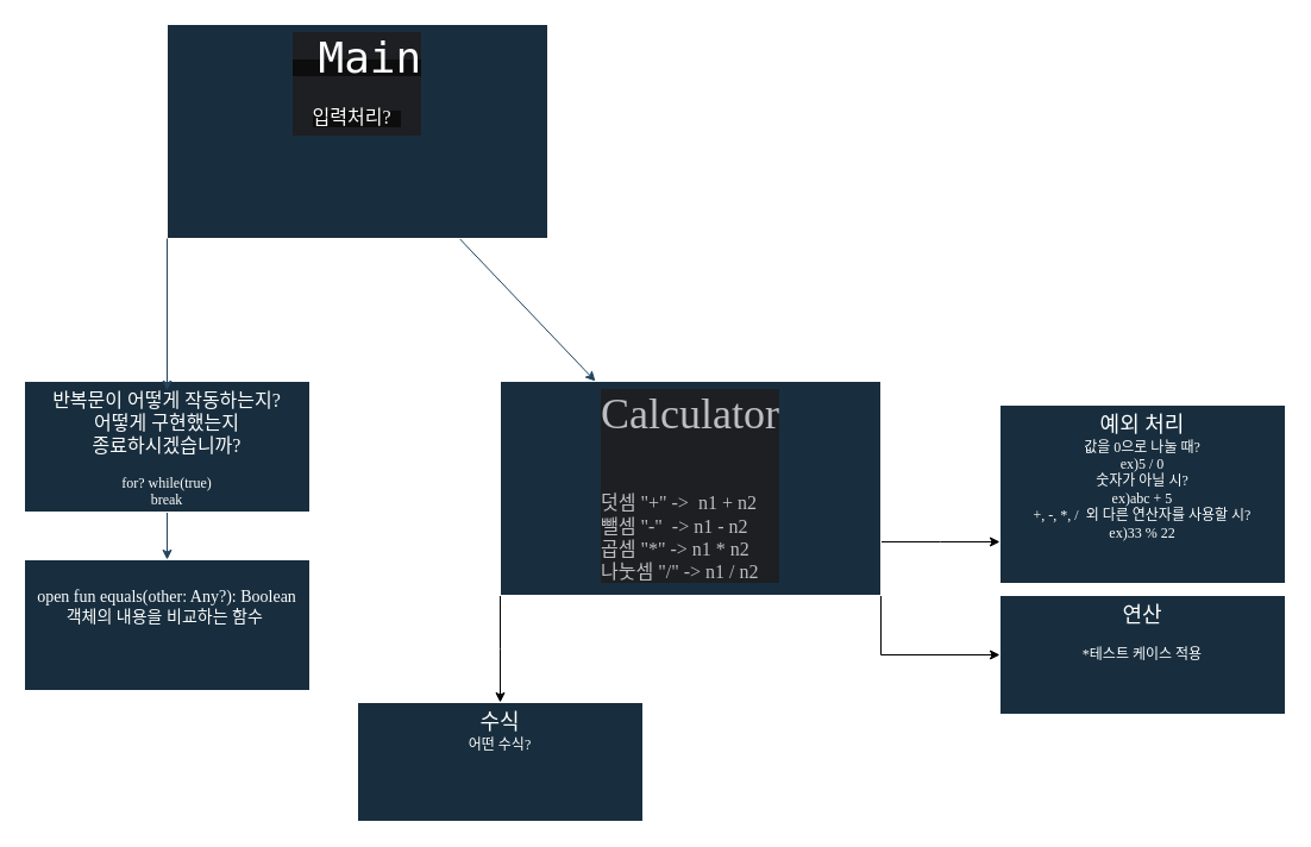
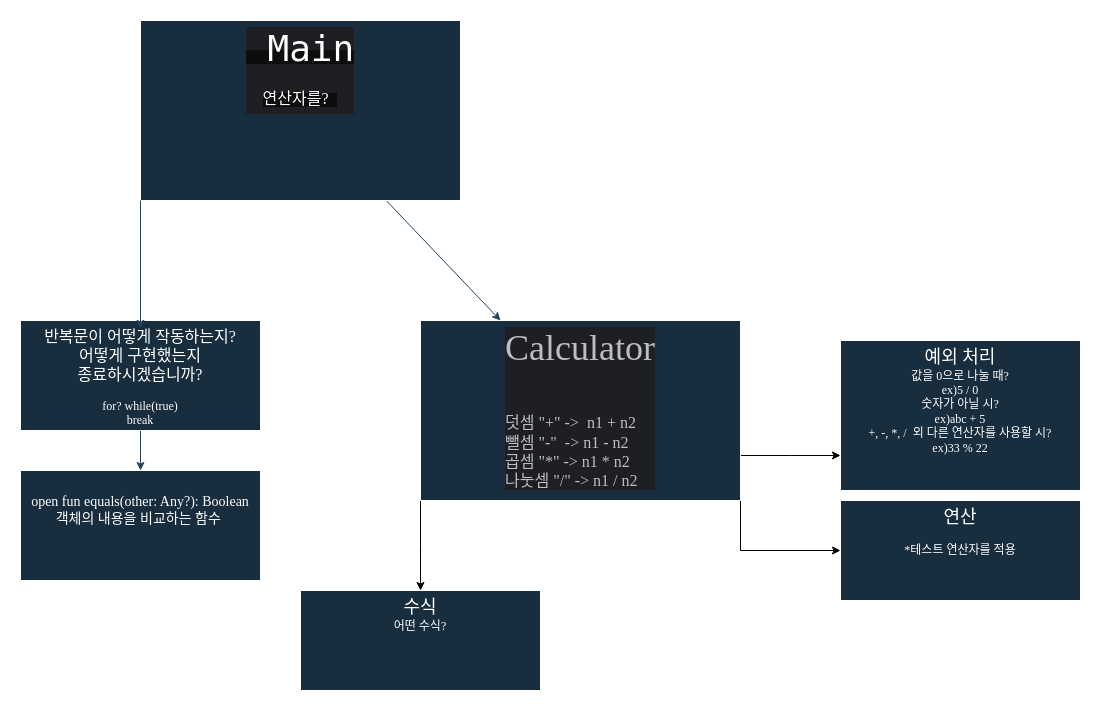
  <mxCell id="0" />
  <mxCell id="1" parent="0" />
  <mxCell id="2" style="edgeStyle=none;rounded=0;orthogonalLoop=1;jettySize=auto;html=1;entryX=0.25;entryY=0;entryDx=0;entryDy=0;strokeColor=#23445D;" parent="1" source="3" target="7" edge="1"><mxGeometry relative="1" as="geometry" /></mxCell>
- <mxCell id="3" value="&lt;div style=&quot;background-color:#1e1f22;color:#bcbec4&quot;&gt;&lt;div style=&quot;&quot;&gt;&lt;span style=&quot;color: rgb(255, 255, 255); text-align: left; white-space: pre; background-color: rgb(13, 13, 13);&quot;&gt;&lt;font style=&quot;font-size: 36px;&quot;&gt;&lt;font face=&quot;Söhne Mono, Monaco, Andale Mono, Ubuntu Mono, monospace&quot;&gt; Main&lt;/font&gt;&lt;/font&gt;&lt;/span&gt;&lt;/div&gt;&lt;div style=&quot;&quot;&gt;&lt;span style=&quot;color: rgb(255, 255, 255); text-align: left; white-space: pre; background-color: rgb(13, 13, 13);&quot;&gt;&lt;font style=&quot;&quot;&gt;&lt;font style=&quot;&quot; face=&quot;Comic Sans MS&quot;&gt;&lt;font size=&quot;3&quot;&gt;입력처리?&lt;/font&gt;&lt;span style=&quot;font-size: 36px;&quot;&gt; &lt;/span&gt;&lt;/font&gt;&lt;/font&gt;&lt;/span&gt;&lt;br&gt;&lt;/div&gt;&lt;/div&gt;" style="whiteSpace=wrap;html=1;fillColor=#182E3E;strokeColor=#FFFFFF;align=center;labelBackgroundColor=none;fontColor=#FFFFFF;fontFamily=Comic Sans MS;verticalAlign=top;strokeWidth=1;" parent="1" vertex="1"><mxGeometry x="140" y="20" width="320" height="180" as="geometry" /></mxCell>
+ <mxCell id="3" value="&lt;div style=&quot;background-color:#1e1f22;color:#bcbec4&quot;&gt;&lt;div style=&quot;&quot;&gt;&lt;span style=&quot;color: rgb(255, 255, 255); text-align: left; white-space: pre; background-color: rgb(13, 13, 13);&quot;&gt;&lt;font style=&quot;font-size: 36px;&quot;&gt;&lt;font face=&quot;Söhne Mono, Monaco, Andale Mono, Ubuntu Mono, monospace&quot;&gt; Main&lt;/font&gt;&lt;/font&gt;&lt;/span&gt;&lt;/div&gt;&lt;div style=&quot;&quot;&gt;&lt;span style=&quot;color: rgb(255, 255, 255); text-align: left; white-space: pre; background-color: rgb(13, 13, 13);&quot;&gt;&lt;font style=&quot;&quot;&gt;&lt;font style=&quot;&quot; face=&quot;Comic Sans MS&quot;&gt;&lt;font size=&quot;3&quot;&gt;연산자를?&lt;/font&gt;&lt;span style=&quot;font-size: 36px;&quot;&gt; &lt;/span&gt;&lt;/font&gt;&lt;/font&gt;&lt;/span&gt;&lt;br&gt;&lt;/div&gt;&lt;/div&gt;" style="whiteSpace=wrap;html=1;fillColor=#182E3E;strokeColor=#FFFFFF;align=center;labelBackgroundColor=none;fontColor=#FFFFFF;fontFamily=Comic Sans MS;verticalAlign=top;strokeWidth=1;" parent="1" vertex="1"><mxGeometry x="140" y="20" width="320" height="180" as="geometry" /></mxCell>
  <mxCell id="4" style="edgeStyle=orthogonalEdgeStyle;rounded=0;orthogonalLoop=1;jettySize=auto;html=1;exitX=0;exitY=1;exitDx=0;exitDy=0;" parent="1" source="7" edge="1"><mxGeometry relative="1" as="geometry"><mxPoint x="420" y="590" as="targetPoint" /></mxGeometry></mxCell>
  <mxCell id="5" style="edgeStyle=orthogonalEdgeStyle;rounded=0;orthogonalLoop=1;jettySize=auto;html=1;exitX=1;exitY=0.75;exitDx=0;exitDy=0;" parent="1" source="7" edge="1"><mxGeometry relative="1" as="geometry"><mxPoint x="840" y="455" as="targetPoint" /></mxGeometry></mxCell>
  <mxCell id="6" style="edgeStyle=orthogonalEdgeStyle;rounded=0;orthogonalLoop=1;jettySize=auto;html=1;exitX=1;exitY=1;exitDx=0;exitDy=0;" parent="1" source="7" target="15" edge="1"><mxGeometry relative="1" as="geometry" /></mxCell>
  <mxCell id="7" value="&lt;div style=&quot;background-color:#1e1f22;color:#bcbec4&quot;&gt;&lt;div style=&quot;&quot;&gt;&lt;font style=&quot;font-size: 36px;&quot;&gt;Calculator&lt;/font&gt;&lt;/div&gt;&lt;div style=&quot;&quot;&gt;&lt;font style=&quot;font-size: 36px;&quot;&gt;&lt;br&gt;&lt;/font&gt;&lt;/div&gt;&lt;div style=&quot;text-align: left;&quot;&gt;&lt;font size=&quot;3&quot;&gt;덧셈 &quot;+&quot; -&amp;gt;&amp;nbsp; n1 + n2&lt;/font&gt;&lt;/div&gt;&lt;div style=&quot;text-align: left;&quot;&gt;&lt;font size=&quot;3&quot;&gt;뺄셈 &quot;-&quot;&amp;nbsp; -&amp;gt; n1 - n2&lt;/font&gt;&lt;/div&gt;&lt;div style=&quot;text-align: left;&quot;&gt;&lt;font size=&quot;3&quot;&gt;곱셈 &quot;*&quot; -&amp;gt; n1 * n2&lt;/font&gt;&lt;/div&gt;&lt;div style=&quot;text-align: left;&quot;&gt;&lt;font size=&quot;3&quot;&gt;나눗셈 &quot;/&quot; -&amp;gt; n1 / n2&lt;/font&gt;&lt;/div&gt;&lt;/div&gt;" style="whiteSpace=wrap;html=1;fillColor=#182E3E;strokeColor=#FFFFFF;align=center;labelBackgroundColor=none;fontColor=#FFFFFF;fontFamily=Comic Sans MS;verticalAlign=top;strokeWidth=1;" parent="1" vertex="1"><mxGeometry x="420" y="320" width="320" height="180" as="geometry" /></mxCell>
  <mxCell id="8" style="edgeStyle=none;rounded=0;orthogonalLoop=1;jettySize=auto;html=1;exitX=0.5;exitY=1;exitDx=0;exitDy=0;entryX=0.5;entryY=0;entryDx=0;entryDy=0;strokeColor=#23445D;fontFamily=Comic Sans MS;" parent="1" source="9" target="10" edge="1"><mxGeometry relative="1" as="geometry" /></mxCell>
  <mxCell id="9" value="&lt;div&gt;&lt;span style=&quot;font-size: medium; background-color: initial;&quot;&gt;반복문이 어떻게 작동하는지?&lt;/span&gt;&lt;br&gt;&lt;/div&gt;&lt;div&gt;&lt;span style=&quot;font-size: medium; background-color: initial;&quot;&gt;어떻게 구현했는지&lt;/span&gt;&lt;/div&gt;&lt;div&gt;&lt;font size=&quot;3&quot;&gt;종료하시겠습니까?&lt;/font&gt;&lt;/div&gt;&lt;div&gt;&lt;br&gt;&lt;/div&gt;&lt;div&gt;for? while(true)&lt;/div&gt;&lt;div&gt;&lt;span style=&quot;background-color: initial;&quot;&gt;break&lt;/span&gt;&lt;br&gt;&lt;/div&gt;" style="whiteSpace=wrap;html=1;fillColor=#182E3E;strokeColor=#FFFFFF;align=center;labelBackgroundColor=none;fontColor=#FFFFFF;fontFamily=Comic Sans MS;verticalAlign=top;strokeWidth=1;" parent="1" vertex="1"><mxGeometry x="20" y="320" width="240" height="110" as="geometry" /></mxCell>
  <mxCell id="10" value="&lt;div&gt;&lt;font style=&quot;font-size: 14px;&quot;&gt;&lt;br&gt;&lt;/font&gt;&lt;/div&gt;&lt;div&gt;&lt;font style=&quot;font-size: 14px;&quot;&gt;open fun equals(other: Any?): Boolean&lt;/font&gt;&lt;br&gt;&lt;/div&gt;&lt;div&gt;&lt;font style=&quot;font-size: 14px;&quot;&gt;객체의 내용을 비교하는 함수&amp;nbsp;&lt;/font&gt;&lt;/div&gt;" style="whiteSpace=wrap;html=1;fillColor=#182E3E;strokeColor=#FFFFFF;align=center;labelBackgroundColor=none;fontColor=#FFFFFF;fontFamily=Comic Sans MS;verticalAlign=top;strokeWidth=1;" parent="1" vertex="1"><mxGeometry x="20" y="470" width="240" height="110" as="geometry" /></mxCell>
  <mxCell id="11" style="edgeStyle=none;rounded=0;orthogonalLoop=1;jettySize=auto;html=1;exitX=1;exitY=1;exitDx=0;exitDy=0;strokeColor=#23445D;fontFamily=Comic Sans MS;" parent="1" source="10" target="10" edge="1"><mxGeometry relative="1" as="geometry" /></mxCell>
  <mxCell id="12" style="edgeStyle=none;rounded=0;orthogonalLoop=1;jettySize=auto;html=1;exitX=0.5;exitY=1;exitDx=0;exitDy=0;strokeColor=#23445D;fontFamily=Comic Sans MS;" parent="1" source="10" target="10" edge="1"><mxGeometry relative="1" as="geometry" /></mxCell>
  <mxCell id="13" style="edgeStyle=none;rounded=0;orthogonalLoop=1;jettySize=auto;html=1;exitX=0;exitY=1;exitDx=0;exitDy=0;entryX=0.5;entryY=0.071;entryDx=0;entryDy=0;entryPerimeter=0;strokeColor=#23445D;fontFamily=Comic Sans MS;" parent="1" source="3" target="9" edge="1"><mxGeometry relative="1" as="geometry" /></mxCell>
  <mxCell id="14" value="&lt;font style=&quot;font-size: 18px;&quot;&gt;수식&lt;/font&gt;&lt;div&gt;어떤 수식?&lt;/div&gt;" style="whiteSpace=wrap;html=1;fillColor=#182E3E;strokeColor=#FFFFFF;align=center;labelBackgroundColor=none;fontColor=#FFFFFF;fontFamily=Comic Sans MS;verticalAlign=top;strokeWidth=1;" parent="1" vertex="1"><mxGeometry x="300" y="590" width="240" height="100" as="geometry" /></mxCell>
- <mxCell id="15" value="&lt;div&gt;&lt;font style=&quot;font-size: 18px;&quot;&gt;연&lt;/font&gt;&lt;font style=&quot;font-size: 18px;&quot;&gt;산&lt;/font&gt;&lt;/div&gt;&lt;div&gt;&lt;span style=&quot;background-color: initial;&quot;&gt;&amp;nbsp;&lt;/span&gt;&lt;/div&gt;&lt;div&gt;&lt;font style=&quot;font-size: 12px;&quot;&gt;*테스트 케이스 적용&lt;/font&gt;&lt;/div&gt;&lt;div&gt;&lt;br&gt;&lt;/div&gt;" style="whiteSpace=wrap;html=1;fillColor=#182E3E;strokeColor=#FFFFFF;align=center;labelBackgroundColor=none;fontColor=#FFFFFF;fontFamily=Comic Sans MS;verticalAlign=top;strokeWidth=1;" parent="1" vertex="1"><mxGeometry x="840" y="500" width="240" height="100" as="geometry" /></mxCell>
+ <mxCell id="15" value="&lt;div&gt;&lt;font style=&quot;font-size: 18px;&quot;&gt;연&lt;/font&gt;&lt;font style=&quot;font-size: 18px;&quot;&gt;산&lt;/font&gt;&lt;/div&gt;&lt;div&gt;&lt;span style=&quot;background-color: initial;&quot;&gt;&amp;nbsp;&lt;/span&gt;&lt;/div&gt;&lt;div&gt;&lt;font style=&quot;font-size: 12px;&quot;&gt;*테스트 연산자를 적용&lt;/font&gt;&lt;/div&gt;&lt;div&gt;&lt;br&gt;&lt;/div&gt;" style="whiteSpace=wrap;html=1;fillColor=#182E3E;strokeColor=#FFFFFF;align=center;labelBackgroundColor=none;fontColor=#FFFFFF;fontFamily=Comic Sans MS;verticalAlign=top;strokeWidth=1;" parent="1" vertex="1"><mxGeometry x="840" y="500" width="240" height="100" as="geometry" /></mxCell>
  <mxCell id="16" value="&lt;font style=&quot;font-size: 18px;&quot;&gt;예외 처리&lt;/font&gt;&lt;div&gt;&lt;font style=&quot;font-size: 12px;&quot;&gt;값을 0으로 나눌 때?&lt;/font&gt;&lt;/div&gt;&lt;div&gt;&lt;font style=&quot;font-size: 12px;&quot;&gt;ex)5 / 0&lt;/font&gt;&lt;/div&gt;&lt;div&gt;숫자가 아닐 시?&lt;/div&gt;&lt;div&gt;ex)abc + 5&lt;/div&gt;&lt;div&gt;&lt;div&gt;+, -, *, /&amp;nbsp;&lt;span style=&quot;background-color: initial;&quot;&gt;&amp;nbsp;외 다른 연산자를 사용할 시?&lt;/span&gt;&lt;/div&gt;&lt;div&gt;&lt;span style=&quot;background-color: initial;&quot;&gt;ex)33 % 22&lt;/span&gt;&lt;/div&gt;&lt;/div&gt;&lt;div&gt;&lt;font style=&quot;font-size: 12px;&quot;&gt;&lt;br&gt;&lt;/font&gt;&lt;/div&gt;" style="whiteSpace=wrap;html=1;fillColor=#182E3E;strokeColor=#FFFFFF;align=center;labelBackgroundColor=none;fontColor=#FFFFFF;fontFamily=Comic Sans MS;verticalAlign=top;strokeWidth=1;" parent="1" vertex="1"><mxGeometry x="840" y="340" width="240" height="150" as="geometry" /></mxCell>
